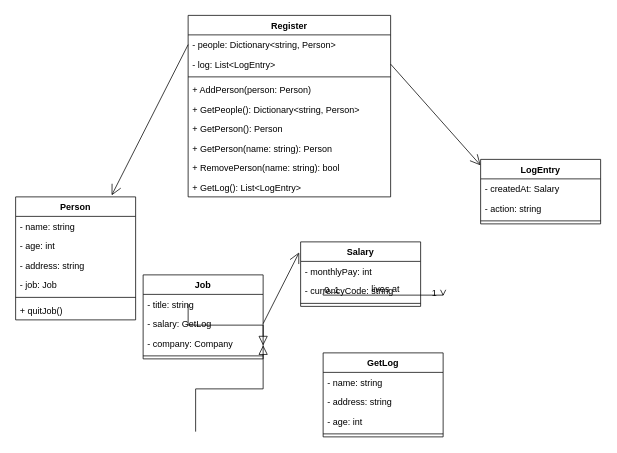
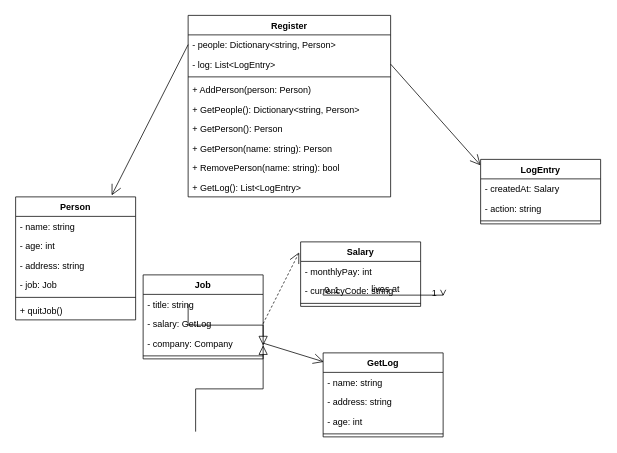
  <mxCell id="0" />
  <mxCell id="1" parent="0" />
  <mxCell id="2" value="Person" style="swimlane;fontStyle=1;align=center;verticalAlign=top;childLayout=stackLayout;horizontal=1;startSize=26;horizontalStack=0;resizeParent=1;resizeParentMax=0;resizeLast=0;collapsible=1;marginBottom=0;" vertex="1" parent="1"><mxGeometry x="20" y="262" width="160" height="164" as="geometry" /></mxCell>
  <mxCell id="3" value="- name: string" style="text;strokeColor=none;fillColor=none;align=left;verticalAlign=top;spacingLeft=4;spacingRight=4;overflow=hidden;rotatable=0;points=[[0,0.5],[1,0.5]];portConstraint=eastwest;" vertex="1" parent="2"><mxGeometry y="26" width="160" height="26" as="geometry" /></mxCell>
  <mxCell id="4" value="- age: int" style="text;strokeColor=none;fillColor=none;align=left;verticalAlign=top;spacingLeft=4;spacingRight=4;overflow=hidden;rotatable=0;points=[[0,0.5],[1,0.5]];portConstraint=eastwest;" vertex="1" parent="2"><mxGeometry y="52" width="160" height="26" as="geometry" /></mxCell>
  <mxCell id="5" value="- address: string" style="text;strokeColor=none;fillColor=none;align=left;verticalAlign=top;spacingLeft=4;spacingRight=4;overflow=hidden;rotatable=0;points=[[0,0.5],[1,0.5]];portConstraint=eastwest;" vertex="1" parent="2"><mxGeometry y="78" width="160" height="26" as="geometry" /></mxCell>
  <mxCell id="6" value="- job: Job" style="text;strokeColor=none;fillColor=none;align=left;verticalAlign=top;spacingLeft=4;spacingRight=4;overflow=hidden;rotatable=0;points=[[0,0.5],[1,0.5]];portConstraint=eastwest;" vertex="1" parent="2"><mxGeometry y="104" width="160" height="26" as="geometry" /></mxCell>
  <mxCell id="7" value="" style="line;strokeWidth=1;fillColor=none;align=left;verticalAlign=middle;spacingTop=-1;spacingLeft=3;spacingRight=3;rotatable=0;labelPosition=right;points=[];portConstraint=eastwest;" vertex="1" parent="2"><mxGeometry y="130" width="160" height="8" as="geometry" /></mxCell>
  <mxCell id="8" value="+ quitJob()" style="text;strokeColor=none;fillColor=none;align=left;verticalAlign=top;spacingLeft=4;spacingRight=4;overflow=hidden;rotatable=0;points=[[0,0.5],[1,0.5]];portConstraint=eastwest;" vertex="1" parent="2"><mxGeometry y="138" width="160" height="26" as="geometry" /></mxCell>
  <mxCell id="9" value="" style="endArrow=open;endFill=1;endSize=12;html=1;exitX=0;exitY=0.5;exitDx=0;exitDy=0;entryX=0.8;entryY=-0.012;entryDx=0;entryDy=0;entryPerimeter=0;" edge="1" parent="1" source="32" target="2"><mxGeometry width="160" relative="1" as="geometry"><mxPoint x="160" y="132" as="sourcePoint" /><mxPoint x="320" y="162" as="targetPoint" /></mxGeometry></mxCell>
  <mxCell id="10" value="" style="endArrow=open;endFill=1;endSize=12;html=1;exitX=1;exitY=0.5;exitDx=0;exitDy=0;entryX=0;entryY=0.093;entryDx=0;entryDy=0;entryPerimeter=0;" edge="1" parent="1" source="33" target="27"><mxGeometry width="160" relative="1" as="geometry"><mxPoint x="260" y="69" as="sourcePoint" /><mxPoint x="158" y="270.032" as="targetPoint" /></mxGeometry></mxCell>
- <mxCell id="12" value="" style="endArrow=open;endFill=1;endSize=12;html=1;exitX=1;exitY=0.5;exitDx=0;exitDy=0;entryX=-0.012;entryY=0.163;entryDx=0;entryDy=0;entryPerimeter=0;" edge="1" parent="1" source="15" target="18"><mxGeometry width="160" relative="1" as="geometry"><mxPoint x="390" y="441" as="sourcePoint" /><mxPoint x="424.96" y="323.984" as="targetPoint" /></mxGeometry></mxCell>
+ <mxCell id="11" value="" style="endArrow=open;endFill=1;endSize=12;html=1;exitX=1;exitY=0.5;exitDx=0;exitDy=0;entryX=0.006;entryY=0.107;entryDx=0;entryDy=0;entryPerimeter=0;" edge="1" parent="1" source="16" target="22"><mxGeometry width="160" relative="1" as="geometry"><mxPoint x="190" y="389" as="sourcePoint" /><mxPoint x="230" y="365.008" as="targetPoint" /></mxGeometry></mxCell>
+ <mxCell id="12" value="" style="endArrow=open;endFill=1;endSize=12;html=1;exitX=1;exitY=0.5;exitDx=0;exitDy=0;entryX=-0.012;entryY=0.163;entryDx=0;entryDy=0;entryPerimeter=0;dashed=1;" edge="1" parent="1" source="15" target="18"><mxGeometry width="160" relative="1" as="geometry"><mxPoint x="390" y="441" as="sourcePoint" /><mxPoint x="424.96" y="323.984" as="targetPoint" /></mxGeometry></mxCell>
  <mxCell id="13" value="Job" style="swimlane;fontStyle=1;align=center;verticalAlign=top;childLayout=stackLayout;horizontal=1;startSize=26;horizontalStack=0;resizeParent=1;resizeParentMax=0;resizeLast=0;collapsible=1;marginBottom=0;" vertex="1" parent="1"><mxGeometry x="190" y="366" width="160" height="112" as="geometry" /></mxCell>
  <mxCell id="14" value="- title: string" style="text;strokeColor=none;fillColor=none;align=left;verticalAlign=top;spacingLeft=4;spacingRight=4;overflow=hidden;rotatable=0;points=[[0,0.5],[1,0.5]];portConstraint=eastwest;" vertex="1" parent="13"><mxGeometry y="26" width="160" height="26" as="geometry" /></mxCell>
  <mxCell id="15" value="- salary: GetLog" style="text;strokeColor=none;fillColor=none;align=left;verticalAlign=top;spacingLeft=4;spacingRight=4;overflow=hidden;rotatable=0;points=[[0,0.5],[1,0.5]];portConstraint=eastwest;" vertex="1" parent="13"><mxGeometry y="52" width="160" height="26" as="geometry" /></mxCell>
  <mxCell id="16" value="- company: Company" style="text;strokeColor=none;fillColor=none;align=left;verticalAlign=top;spacingLeft=4;spacingRight=4;overflow=hidden;rotatable=0;points=[[0,0.5],[1,0.5]];portConstraint=eastwest;" vertex="1" parent="13"><mxGeometry y="78" width="160" height="26" as="geometry" /></mxCell>
  <mxCell id="17" value="" style="line;strokeWidth=1;fillColor=none;align=left;verticalAlign=middle;spacingTop=-1;spacingLeft=3;spacingRight=3;rotatable=0;labelPosition=right;points=[];portConstraint=eastwest;" vertex="1" parent="13"><mxGeometry y="104" width="160" height="8" as="geometry" /></mxCell>
  <mxCell id="18" value="Salary" style="swimlane;fontStyle=1;align=center;verticalAlign=top;childLayout=stackLayout;horizontal=1;startSize=26;horizontalStack=0;resizeParent=1;resizeParentMax=0;resizeLast=0;collapsible=1;marginBottom=0;" vertex="1" parent="1"><mxGeometry x="400" y="322" width="160" height="86" as="geometry" /></mxCell>
  <mxCell id="19" value="- monthlyPay: int" style="text;strokeColor=none;fillColor=none;align=left;verticalAlign=top;spacingLeft=4;spacingRight=4;overflow=hidden;rotatable=0;points=[[0,0.5],[1,0.5]];portConstraint=eastwest;" vertex="1" parent="18"><mxGeometry y="26" width="160" height="26" as="geometry" /></mxCell>
  <mxCell id="20" value="- currencyCode: string" style="text;strokeColor=none;fillColor=none;align=left;verticalAlign=top;spacingLeft=4;spacingRight=4;overflow=hidden;rotatable=0;points=[[0,0.5],[1,0.5]];portConstraint=eastwest;" vertex="1" parent="18"><mxGeometry y="52" width="160" height="26" as="geometry" /></mxCell>
  <mxCell id="21" value="" style="line;strokeWidth=1;fillColor=none;align=left;verticalAlign=middle;spacingTop=-1;spacingLeft=3;spacingRight=3;rotatable=0;labelPosition=right;points=[];portConstraint=eastwest;" vertex="1" parent="18"><mxGeometry y="78" width="160" height="8" as="geometry" /></mxCell>
  <mxCell id="22" value="GetLog" style="swimlane;fontStyle=1;align=center;verticalAlign=top;childLayout=stackLayout;horizontal=1;startSize=26;horizontalStack=0;resizeParent=1;resizeParentMax=0;resizeLast=0;collapsible=1;marginBottom=0;" vertex="1" parent="1"><mxGeometry x="430" y="470" width="160" height="112" as="geometry" /></mxCell>
  <mxCell id="23" value="- name: string" style="text;strokeColor=none;fillColor=none;align=left;verticalAlign=top;spacingLeft=4;spacingRight=4;overflow=hidden;rotatable=0;points=[[0,0.5],[1,0.5]];portConstraint=eastwest;" vertex="1" parent="22"><mxGeometry y="26" width="160" height="26" as="geometry" /></mxCell>
  <mxCell id="24" value="- address: string" style="text;strokeColor=none;fillColor=none;align=left;verticalAlign=top;spacingLeft=4;spacingRight=4;overflow=hidden;rotatable=0;points=[[0,0.5],[1,0.5]];portConstraint=eastwest;" vertex="1" parent="22"><mxGeometry y="52" width="160" height="26" as="geometry" /></mxCell>
  <mxCell id="25" value="- age: int" style="text;strokeColor=none;fillColor=none;align=left;verticalAlign=top;spacingLeft=4;spacingRight=4;overflow=hidden;rotatable=0;points=[[0,0.5],[1,0.5]];portConstraint=eastwest;" vertex="1" parent="22"><mxGeometry y="78" width="160" height="26" as="geometry" /></mxCell>
  <mxCell id="26" value="" style="line;strokeWidth=1;fillColor=none;align=left;verticalAlign=middle;spacingTop=-1;spacingLeft=3;spacingRight=3;rotatable=0;labelPosition=right;points=[];portConstraint=eastwest;" vertex="1" parent="22"><mxGeometry y="104" width="160" height="8" as="geometry" /></mxCell>
  <mxCell id="27" value="LogEntry" style="swimlane;fontStyle=1;align=center;verticalAlign=top;childLayout=stackLayout;horizontal=1;startSize=26;horizontalStack=0;resizeParent=1;resizeParentMax=0;resizeLast=0;collapsible=1;marginBottom=0;" vertex="1" parent="1"><mxGeometry x="640" y="212" width="160" height="86" as="geometry" /></mxCell>
  <mxCell id="28" value="- createdAt: Salary" style="text;strokeColor=none;fillColor=none;align=left;verticalAlign=top;spacingLeft=4;spacingRight=4;overflow=hidden;rotatable=0;points=[[0,0.5],[1,0.5]];portConstraint=eastwest;" vertex="1" parent="27"><mxGeometry y="26" width="160" height="26" as="geometry" /></mxCell>
  <mxCell id="29" value="- action: string" style="text;strokeColor=none;fillColor=none;align=left;verticalAlign=top;spacingLeft=4;spacingRight=4;overflow=hidden;rotatable=0;points=[[0,0.5],[1,0.5]];portConstraint=eastwest;" vertex="1" parent="27"><mxGeometry y="52" width="160" height="26" as="geometry" /></mxCell>
  <mxCell id="30" value="" style="line;strokeWidth=1;fillColor=none;align=left;verticalAlign=middle;spacingTop=-1;spacingLeft=3;spacingRight=3;rotatable=0;labelPosition=right;points=[];portConstraint=eastwest;" vertex="1" parent="27"><mxGeometry y="78" width="160" height="8" as="geometry" /></mxCell>
  <mxCell id="31" value="Register" style="swimlane;fontStyle=1;align=center;verticalAlign=top;childLayout=stackLayout;horizontal=1;startSize=26;horizontalStack=0;resizeParent=1;resizeParentMax=0;resizeLast=0;collapsible=1;marginBottom=0;" vertex="1" parent="1"><mxGeometry x="250" y="20" width="270" height="242" as="geometry" /></mxCell>
  <mxCell id="32" value="- people: Dictionary&lt;string, Person&gt;" style="text;strokeColor=none;fillColor=none;align=left;verticalAlign=top;spacingLeft=4;spacingRight=4;overflow=hidden;rotatable=0;points=[[0,0.5],[1,0.5]];portConstraint=eastwest;" vertex="1" parent="31"><mxGeometry y="26" width="270" height="26" as="geometry" /></mxCell>
  <mxCell id="33" value="- log: List&lt;LogEntry&gt;" style="text;strokeColor=none;fillColor=none;align=left;verticalAlign=top;spacingLeft=4;spacingRight=4;overflow=hidden;rotatable=0;points=[[0,0.5],[1,0.5]];portConstraint=eastwest;" vertex="1" parent="31"><mxGeometry y="52" width="270" height="26" as="geometry" /></mxCell>
  <mxCell id="34" value="" style="line;strokeWidth=1;fillColor=none;align=left;verticalAlign=middle;spacingTop=-1;spacingLeft=3;spacingRight=3;rotatable=0;labelPosition=right;points=[];portConstraint=eastwest;" vertex="1" parent="31"><mxGeometry y="78" width="270" height="8" as="geometry" /></mxCell>
  <mxCell id="35" value="+ AddPerson(person: Person)" style="text;strokeColor=none;fillColor=none;align=left;verticalAlign=top;spacingLeft=4;spacingRight=4;overflow=hidden;rotatable=0;points=[[0,0.5],[1,0.5]];portConstraint=eastwest;" vertex="1" parent="31"><mxGeometry y="86" width="270" height="26" as="geometry" /></mxCell>
  <mxCell id="36" value="+ GetPeople(): Dictionary&lt;string, Person&gt;" style="text;strokeColor=none;fillColor=none;align=left;verticalAlign=top;spacingLeft=4;spacingRight=4;overflow=hidden;rotatable=0;points=[[0,0.5],[1,0.5]];portConstraint=eastwest;" vertex="1" parent="31"><mxGeometry y="112" width="270" height="26" as="geometry" /></mxCell>
  <mxCell id="37" value="+ GetPerson(): Person" style="text;strokeColor=none;fillColor=none;align=left;verticalAlign=top;spacingLeft=4;spacingRight=4;overflow=hidden;rotatable=0;points=[[0,0.5],[1,0.5]];portConstraint=eastwest;" vertex="1" parent="31"><mxGeometry y="138" width="270" height="26" as="geometry" /></mxCell>
  <mxCell id="38" value="+ GetPerson(name: string): Person" style="text;strokeColor=none;fillColor=none;align=left;verticalAlign=top;spacingLeft=4;spacingRight=4;overflow=hidden;rotatable=0;points=[[0,0.5],[1,0.5]];portConstraint=eastwest;" vertex="1" parent="31"><mxGeometry y="164" width="270" height="26" as="geometry" /></mxCell>
  <mxCell id="39" value="+ RemovePerson(name: string): bool" style="text;strokeColor=none;fillColor=none;align=left;verticalAlign=top;spacingLeft=4;spacingRight=4;overflow=hidden;rotatable=0;points=[[0,0.5],[1,0.5]];portConstraint=eastwest;" vertex="1" parent="31"><mxGeometry y="190" width="270" height="26" as="geometry" /></mxCell>
  <mxCell id="40" value="+ GetLog(): List&lt;LogEntry&gt;" style="text;strokeColor=none;fillColor=none;align=left;verticalAlign=top;spacingLeft=4;spacingRight=4;overflow=hidden;rotatable=0;points=[[0,0.5],[1,0.5]];portConstraint=eastwest;" vertex="1" parent="31"><mxGeometry y="216" width="270" height="26" as="geometry" /></mxCell>
  <mxCell id="41" value="" style="endArrow=block;endSize=10;endFill=0;shadow=0;strokeWidth=1;rounded=0;edgeStyle=elbowEdgeStyle;elbow=vertical;" edge="1" parent="1"><mxGeometry width="160" relative="1" as="geometry"><mxPoint x="250" y="405" as="sourcePoint" /><mxPoint x="350" y="460" as="targetPoint" /></mxGeometry></mxCell>
  <mxCell id="42" value="" style="endArrow=block;endSize=10;endFill=0;shadow=0;strokeWidth=1;rounded=0;edgeStyle=elbowEdgeStyle;elbow=vertical;" edge="1" parent="1"><mxGeometry width="160" relative="1" as="geometry"><mxPoint x="260" y="575" as="sourcePoint" /><mxPoint x="350" y="460" as="targetPoint" /></mxGeometry></mxCell>
  <mxCell id="43" value="" style="endArrow=open;shadow=0;strokeWidth=1;rounded=0;endFill=1;edgeStyle=elbowEdgeStyle;elbow=vertical;" edge="1" parent="1"><mxGeometry x="0.5" y="41" relative="1" as="geometry"><mxPoint x="430" y="391" as="sourcePoint" /><mxPoint x="590" y="394" as="targetPoint" /><mxPoint x="-40" y="32" as="offset" /></mxGeometry></mxCell>
  <mxCell id="44" value="0..1" style="resizable=0;align=left;verticalAlign=bottom;labelBackgroundColor=none;fontSize=12;" connectable="0" vertex="1" parent="43"><mxGeometry x="-1" relative="1" as="geometry"><mxPoint y="4" as="offset" /></mxGeometry></mxCell>
  <mxCell id="45" value="1" style="resizable=0;align=right;verticalAlign=bottom;labelBackgroundColor=none;fontSize=12;" connectable="0" vertex="1" parent="43"><mxGeometry x="1" relative="1" as="geometry"><mxPoint x="-7" y="4" as="offset" /></mxGeometry></mxCell>
  <mxCell id="46" value="lives at" style="text;html=1;resizable=0;points=[];;align=center;verticalAlign=middle;labelBackgroundColor=none;rounded=0;shadow=0;strokeWidth=1;fontSize=12;" vertex="1" connectable="0" parent="43"><mxGeometry x="0.5" y="49" relative="1" as="geometry"><mxPoint x="-38" y="40" as="offset" /></mxGeometry></mxCell>
